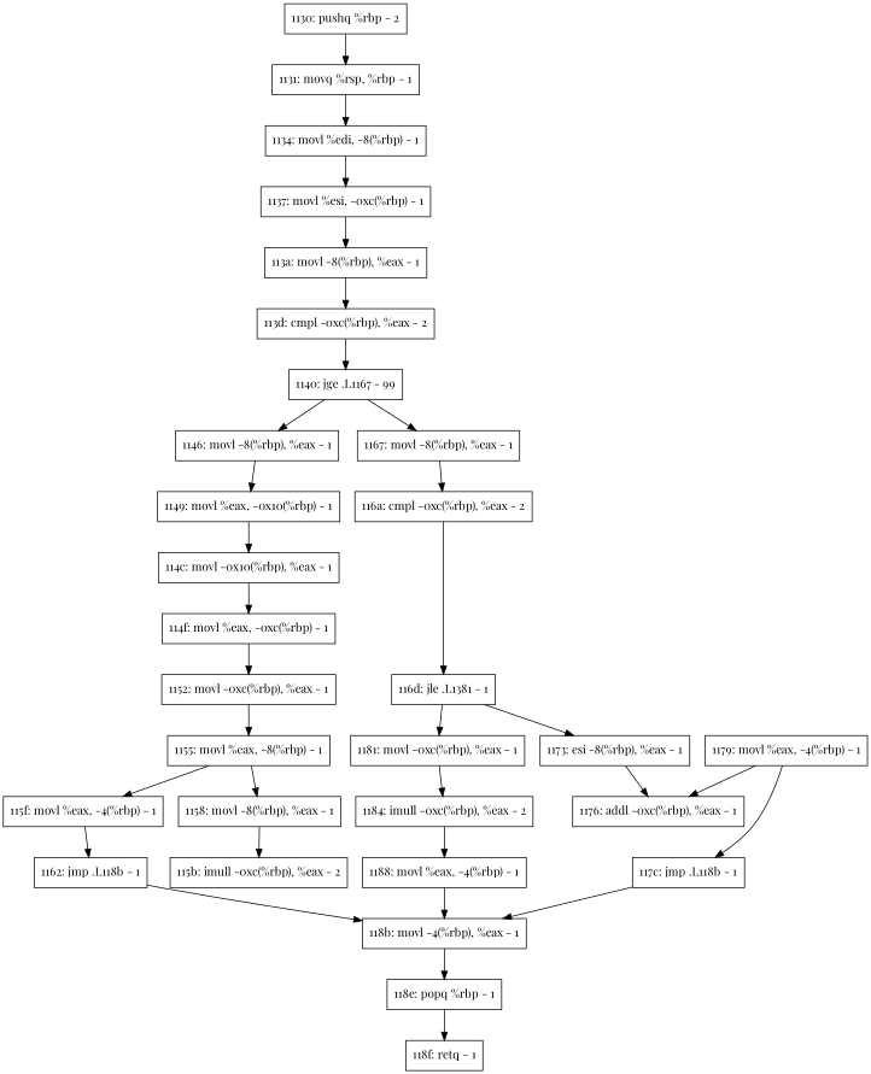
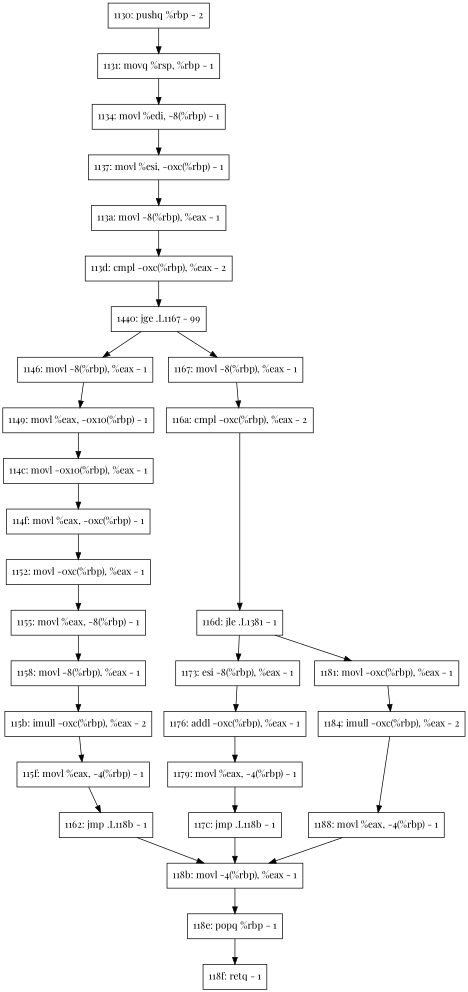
  digraph {
    fontname="Playfair Display"
    node [fontname="Playfair Display" shape=record]
    edge [fontname="Playfair Display"]
    n1 [label=" 1130: pushq %rbp - 2  "]
    n2 [label=" 1131: movq %rsp, %rbp - 1  "]
    n3 [label=" 1134: movl %edi, -8(%rbp) - 1  "]
    n4 [label=" 1137: movl %esi, -0xc(%rbp) - 1  "]
    n5 [label=" 113a: movl -8(%rbp), %eax - 1  "]
    n6 [label=" 113d: cmpl -0xc(%rbp), %eax - 2  "]
-   n7 [label=" 1140: jge .L1167 - 99  "]
+   n7 [label="1440: jge .L1167 - 99"]
    n8 [label=" 1146: movl -8(%rbp), %eax - 1  "]
    n9 [label=" 1167: movl -8(%rbp), %eax - 1  "]
    n10 [label=" 1149: movl %eax, -0x10(%rbp) - 1  "]
    n11 [label=" 116a: cmpl -0xc(%rbp), %eax - 2  "]
    n12 [label=" 114c: movl -0x10(%rbp), %eax - 1  "]
    n13 [label=" 114f: movl %eax, -0xc(%rbp) - 1  "]
    n14 [label=" 1152: movl -0xc(%rbp), %eax - 1  "]
    n15 [label=" 1155: movl %eax, -8(%rbp) - 1  "]
    n16 [label=" 1158: movl -8(%rbp), %eax - 1  "]
    n17 [label=" 115b: imull -0xc(%rbp), %eax - 2  "]
    n18 [label=" 115f: movl %eax, -4(%rbp) - 1  "]
    n19 [label=" 1162: jmp .L118b - 1  "]
    n20 [label=" 118b: movl -4(%rbp), %eax - 1  "]
    n21 [label=" 118e: popq %rbp - 1  "]
    n22 [label="116d: jle .L1381 - 1"]
    n23 [label="1173: esi -8(%rbp), %eax - 1"]
    n24 [label=" 1181: movl -0xc(%rbp), %eax - 1  "]
    n25 [label=" 1176: addl -0xc(%rbp), %eax - 1  "]
    n26 [label=" 1184: imull -0xc(%rbp), %eax - 2  "]
    n27 [label=" 1179: movl %eax, -4(%rbp) - 1  "]
    n28 [label=" 117c: jmp .L118b - 1  "]
    n29 [label=" 1188: movl %eax, -4(%rbp) - 1  "]
    n30 [label=" 118f: retq  - 1  "]
    n1 -> n2
    n2 -> n3
    n3 -> n4
    n4 -> n5
    n5 -> n6
    n6 -> n7
    n7 -> n8
    n7 -> n9
    n8 -> n10
    n9 -> n11
    n10 -> n12
    n11 -> n22
    n12 -> n13
    n13 -> n14
    n14 -> n15
    n15 -> n16
    n16 -> n17
-   n15 -> n18
+   n17 -> n18
    n18 -> n19
    n19 -> n20
    n20 -> n21
    n21 -> n30
    n22 -> n23
    n22 -> n24
    n23 -> n25
    n24 -> n26
-   n27 -> n25
+   n25 -> n27
    n26 -> n29
    n27 -> n28
    n28 -> n20
    n29 -> n20
  }
